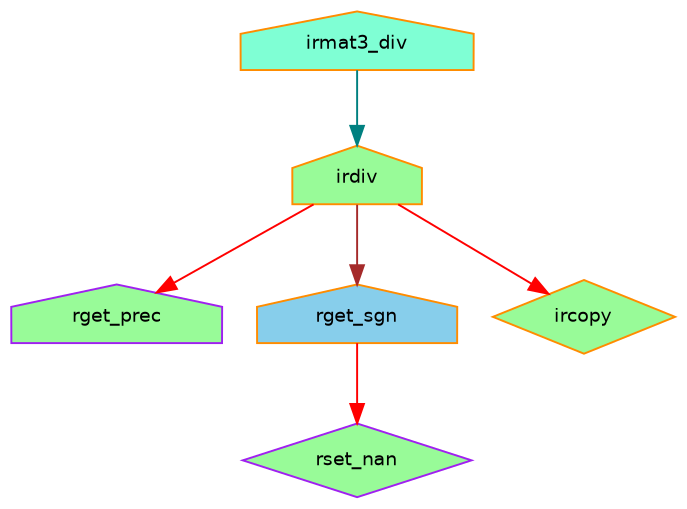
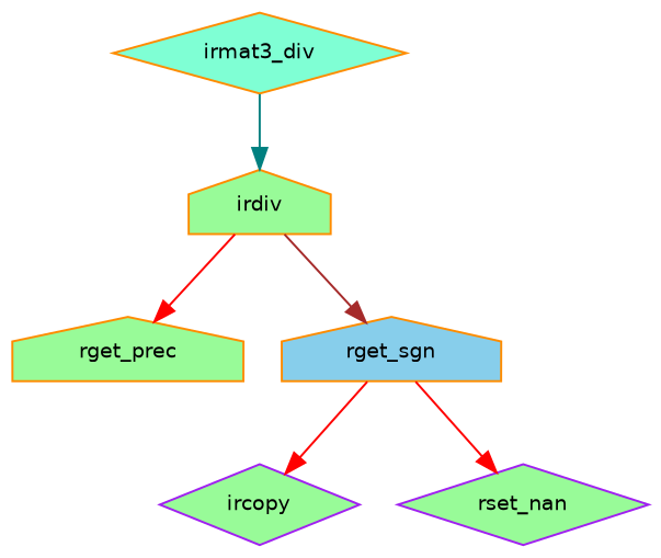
  digraph {
    rankdir=TB
    node [color=darkorange fillcolor=palegreen fontname=Helvetica fontsize=10 shape=house style=filled]
    edge [color=red fontname=Helvetica fontsize=10 labelfontname=Helvetica labelfontsize=10 style=solid]
-   n1 [fillcolor=aquamarine fontcolor=black height=0.2 label=irmat3_div width=0.4]
+   n1 [fillcolor=aquamarine fontcolor=black height=0.2 label=irmat3_div shape=diamond width=0.4]
    n2 [height=0.2 label=irdiv width=0.4]
-   n3 [color=purple height=0.2 label=rget_prec width=0.4]
+   n3 [height=0.2 label=rget_prec width=0.4]
    n4 [fillcolor=skyblue height=0.2 label=rget_sgn width=0.4]
-   n5 [height=0.2 label=ircopy shape=diamond width=0.4]
+   n5 [color=purple height=0.2 label=ircopy shape=diamond width=0.4]
    n6 [color=purple height=0.2 label=rset_nan shape=diamond width=0.4]
    n1 -> n2 [color=teal]
    n2 -> n3
    n2 -> n4 [color=brown]
-   n2 -> n5
+   n4 -> n5
    n4 -> n6
  }
